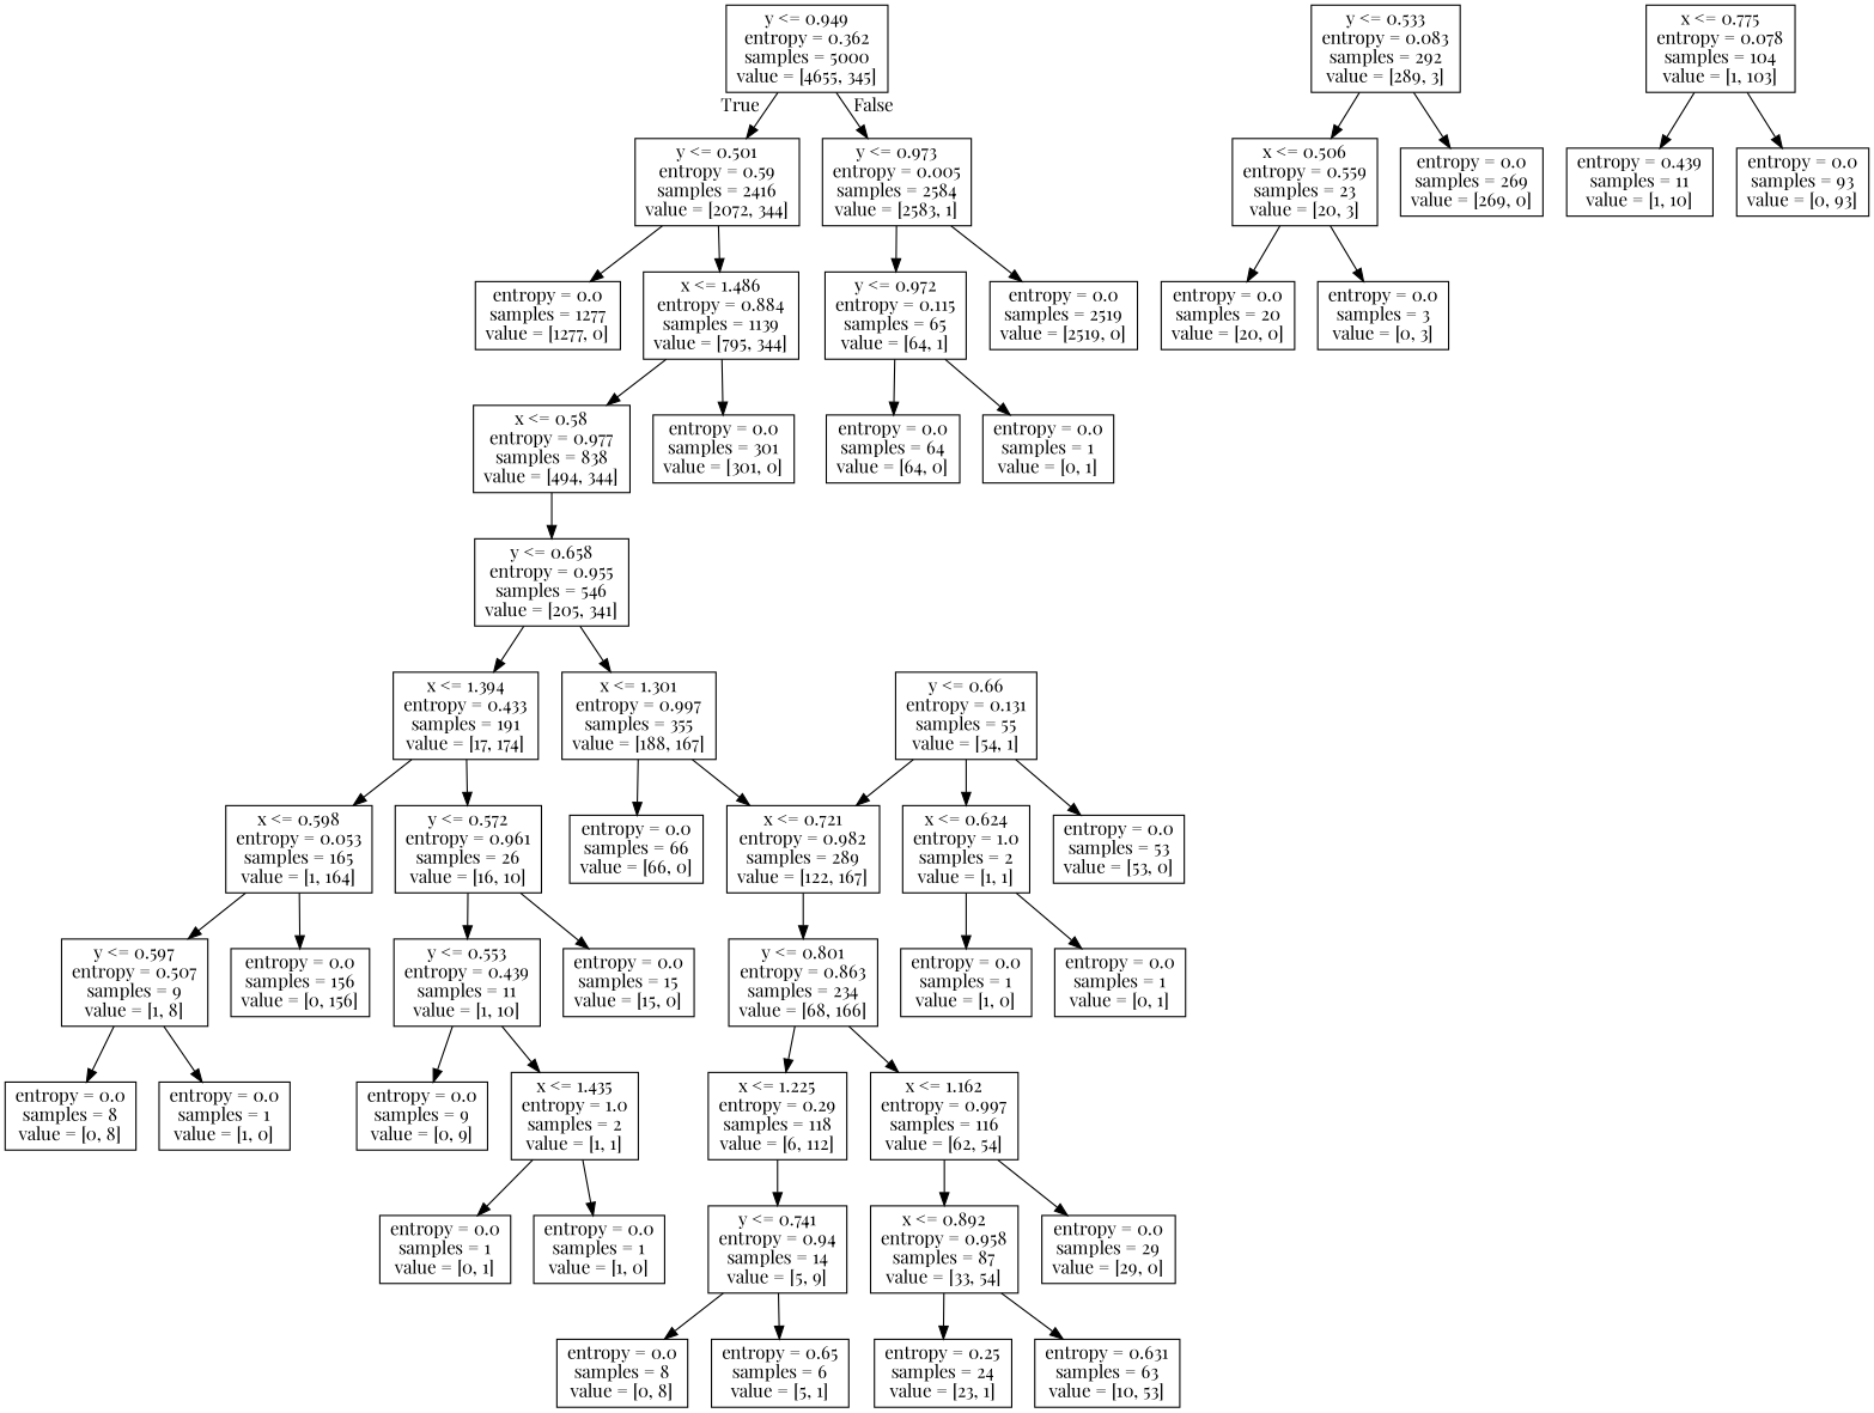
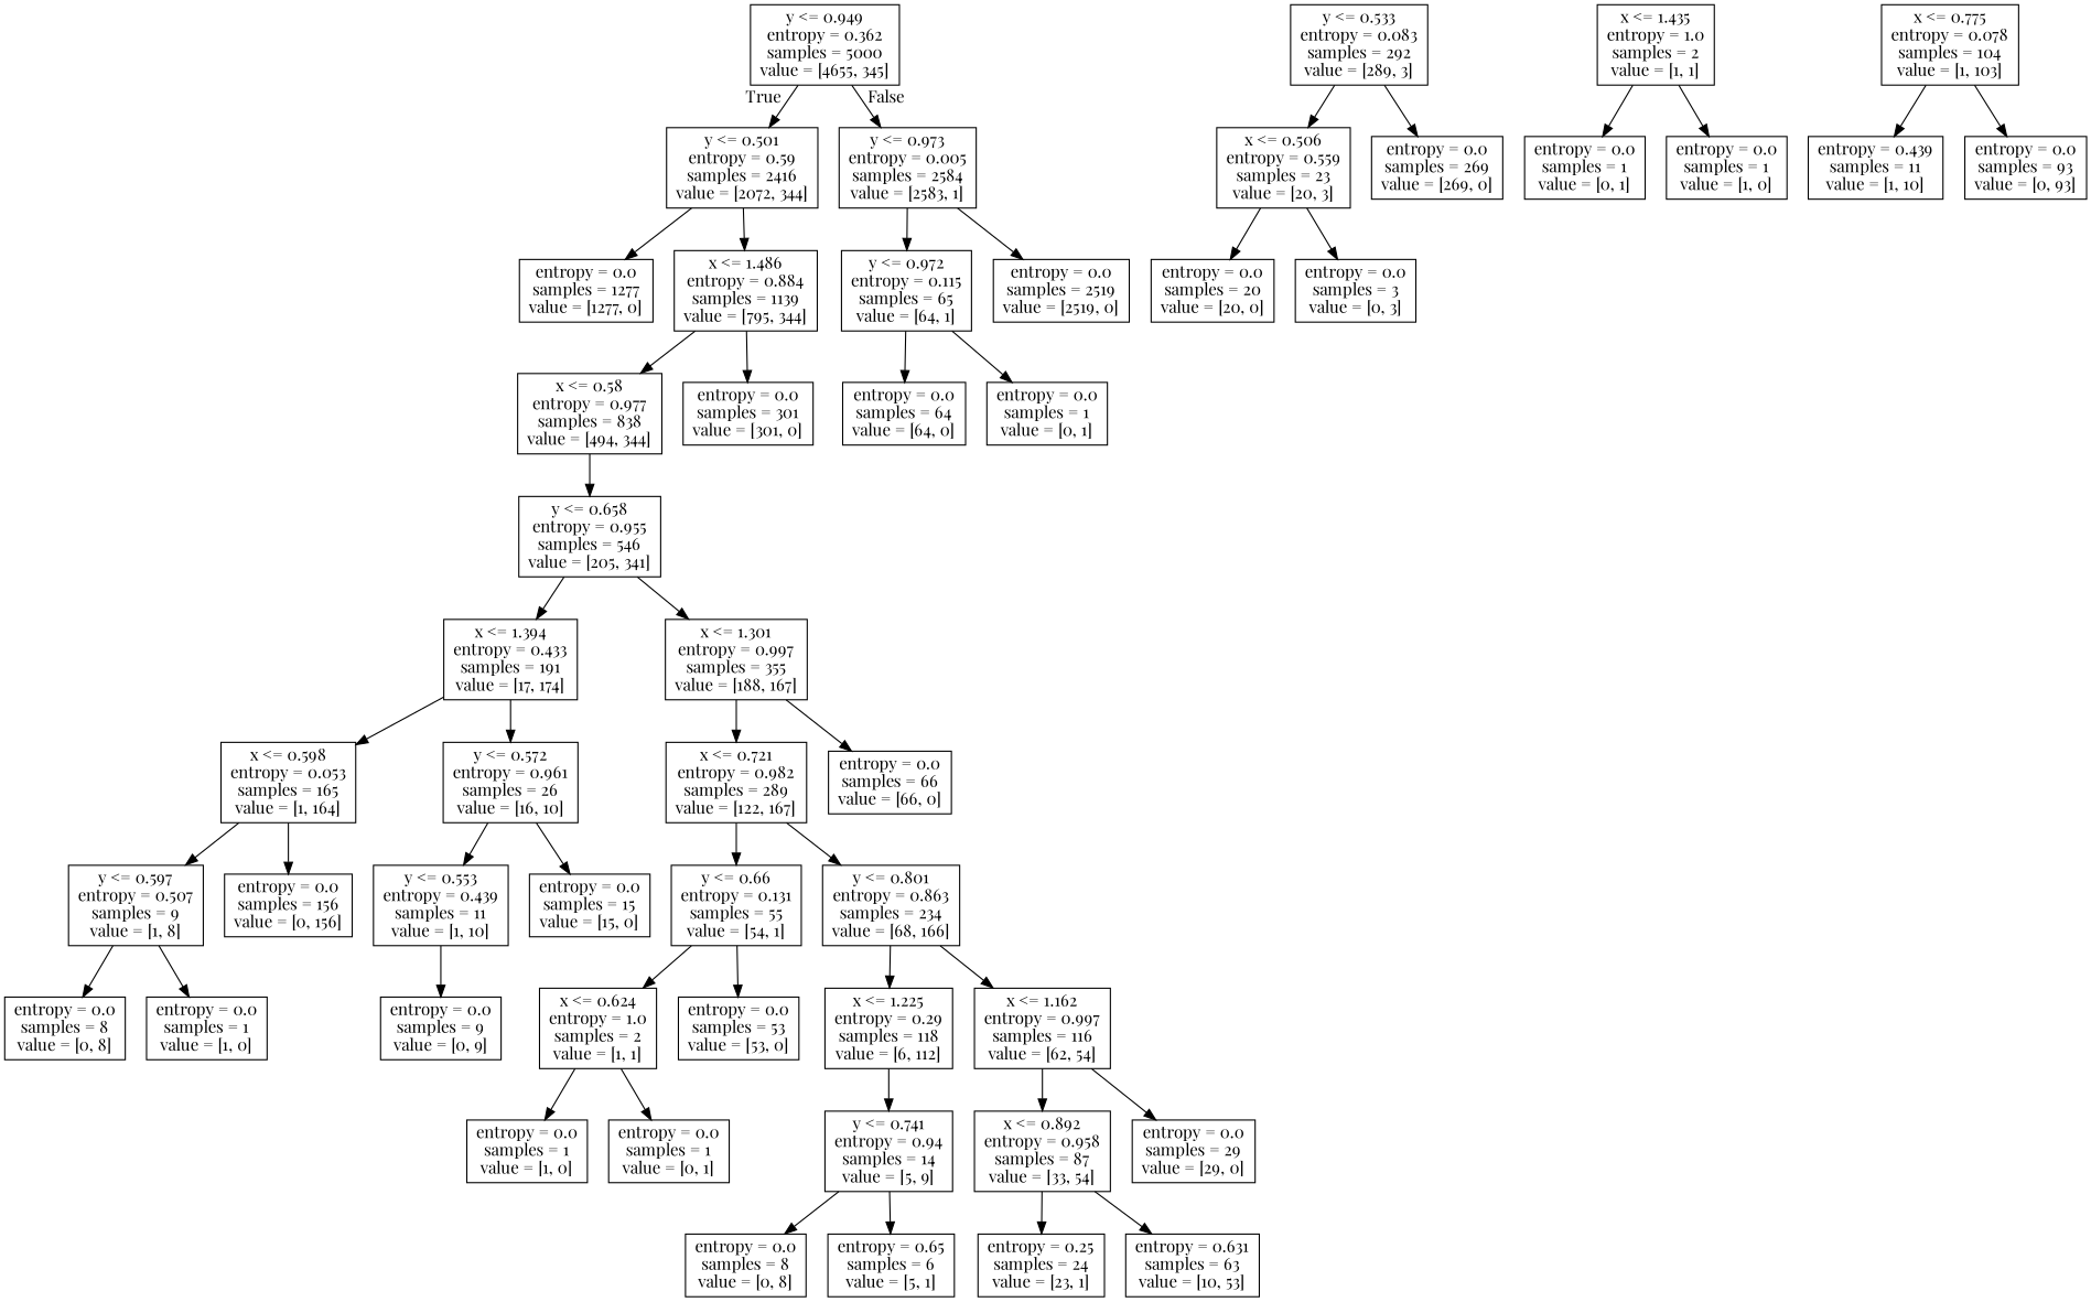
  digraph {
    fontname="Playfair Display"
    node [fontname="Playfair Display" shape=box]
    edge [fontname="Playfair Display"]
    n1 [label="y <= 0.949\nentropy = 0.362\nsamples = 5000\nvalue = [4655, 345]"]
    n2 [label="y <= 0.501\nentropy = 0.59\nsamples = 2416\nvalue = [2072, 344]"]
    n3 [label="y <= 0.973\nentropy = 0.005\nsamples = 2584\nvalue = [2583, 1]"]
    n4 [label="entropy = 0.0\nsamples = 1277\nvalue = [1277, 0]"]
    n5 [label="x <= 1.486\nentropy = 0.884\nsamples = 1139\nvalue = [795, 344]"]
    n6 [label="y <= 0.972\nentropy = 0.115\nsamples = 65\nvalue = [64, 1]"]
    n7 [label="entropy = 0.0\nsamples = 2519\nvalue = [2519, 0]"]
    n8 [label="x <= 0.58\nentropy = 0.977\nsamples = 838\nvalue = [494, 344]"]
    n9 [label="entropy = 0.0\nsamples = 301\nvalue = [301, 0]"]
    n10 [label="y <= 0.658\nentropy = 0.955\nsamples = 546\nvalue = [205, 341]"]
    n11 [label="y <= 0.533\nentropy = 0.083\nsamples = 292\nvalue = [289, 3]"]
    n12 [label="x <= 0.506\nentropy = 0.559\nsamples = 23\nvalue = [20, 3]"]
    n13 [label="entropy = 0.0\nsamples = 269\nvalue = [269, 0]"]
    n14 [label="x <= 1.394\nentropy = 0.433\nsamples = 191\nvalue = [17, 174]"]
    n15 [label="x <= 1.301\nentropy = 0.997\nsamples = 355\nvalue = [188, 167]"]
    n16 [label="entropy = 0.0\nsamples = 20\nvalue = [20, 0]"]
    n17 [label="entropy = 0.0\nsamples = 3\nvalue = [0, 3]"]
    n18 [label="x <= 0.598\nentropy = 0.053\nsamples = 165\nvalue = [1, 164]"]
    n19 [label="y <= 0.572\nentropy = 0.961\nsamples = 26\nvalue = [16, 10]"]
    n20 [label="x <= 0.721\nentropy = 0.982\nsamples = 289\nvalue = [122, 167]"]
    n21 [label="entropy = 0.0\nsamples = 66\nvalue = [66, 0]"]
    n22 [label="y <= 0.597\nentropy = 0.507\nsamples = 9\nvalue = [1, 8]"]
    n23 [label="entropy = 0.0\nsamples = 156\nvalue = [0, 156]"]
    n24 [label="y <= 0.553\nentropy = 0.439\nsamples = 11\nvalue = [1, 10]"]
    n25 [label="entropy = 0.0\nsamples = 15\nvalue = [15, 0]"]
    n26 [label="entropy = 0.0\nsamples = 8\nvalue = [0, 8]"]
    n27 [label="entropy = 0.0\nsamples = 1\nvalue = [1, 0]"]
    n28 [label="entropy = 0.0\nsamples = 9\nvalue = [0, 9]"]
    n29 [label="x <= 1.435\nentropy = 1.0\nsamples = 2\nvalue = [1, 1]"]
    n30 [label="entropy = 0.0\nsamples = 1\nvalue = [0, 1]"]
    n31 [label="entropy = 0.0\nsamples = 1\nvalue = [1, 0]"]
    n32 [label="y <= 0.66\nentropy = 0.131\nsamples = 55\nvalue = [54, 1]"]
    n33 [label="y <= 0.801\nentropy = 0.863\nsamples = 234\nvalue = [68, 166]"]
    n34 [label="x <= 0.624\nentropy = 1.0\nsamples = 2\nvalue = [1, 1]"]
    n35 [label="entropy = 0.0\nsamples = 53\nvalue = [53, 0]"]
    n36 [label="x <= 1.225\nentropy = 0.29\nsamples = 118\nvalue = [6, 112]"]
    n37 [label="x <= 1.162\nentropy = 0.997\nsamples = 116\nvalue = [62, 54]"]
    n38 [label="entropy = 0.0\nsamples = 1\nvalue = [1, 0]"]
    n39 [label="entropy = 0.0\nsamples = 1\nvalue = [0, 1]"]
    n40 [label="y <= 0.741\nentropy = 0.94\nsamples = 14\nvalue = [5, 9]"]
    n41 [label="x <= 0.892\nentropy = 0.958\nsamples = 87\nvalue = [33, 54]"]
    n42 [label="entropy = 0.0\nsamples = 29\nvalue = [29, 0]"]
    n43 [label="x <= 0.775\nentropy = 0.078\nsamples = 104\nvalue = [1, 103]"]
    n44 [label="entropy = 0.439\nsamples = 11\nvalue = [1, 10]"]
    n45 [label="entropy = 0.0\nsamples = 93\nvalue = [0, 93]"]
    n46 [label="entropy = 0.0\nsamples = 8\nvalue = [0, 8]"]
    n47 [label="entropy = 0.65\nsamples = 6\nvalue = [5, 1]"]
    n48 [label="entropy = 0.25\nsamples = 24\nvalue = [23, 1]"]
    n49 [label="entropy = 0.631\nsamples = 63\nvalue = [10, 53]"]
    n50 [label="entropy = 0.0\nsamples = 64\nvalue = [64, 0]"]
    n51 [label="entropy = 0.0\nsamples = 1\nvalue = [0, 1]"]
    n1 -> n2 [headlabel=True labelangle=45 labeldistance=2.5]
    n1 -> n3 [headlabel=False labelangle=-45 labeldistance=2.5]
    n2 -> n4
    n2 -> n5
    n3 -> n6
    n3 -> n7
    n5 -> n8
    n5 -> n9
    n6 -> n50
    n6 -> n51
    n8 -> n10
    n10 -> n14
    n10 -> n15
    n11 -> n12
    n11 -> n13
    n12 -> n16
    n12 -> n17
    n14 -> n18
    n14 -> n19
    n15 -> n20
    n15 -> n21
    n18 -> n22
    n18 -> n23
    n19 -> n24
    n19 -> n25
-   n32 -> n20
+   n20 -> n32
    n20 -> n33
    n22 -> n26
    n22 -> n27
    n24 -> n28
-   n24 -> n29
    n29 -> n30
    n29 -> n31
    n32 -> n34
    n32 -> n35
    n33 -> n36
    n33 -> n37
    n34 -> n38
    n34 -> n39
    n36 -> n40
    n37 -> n41
    n37 -> n42
    n40 -> n46
    n40 -> n47
    n41 -> n48
    n41 -> n49
    n43 -> n44
    n43 -> n45
  }
